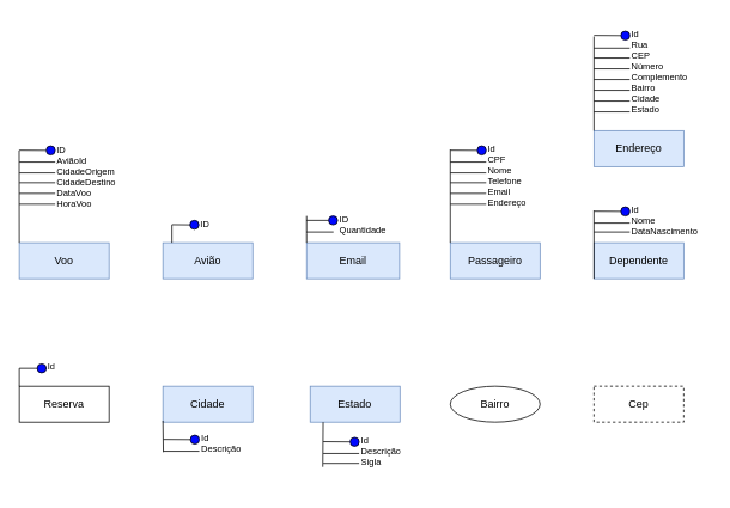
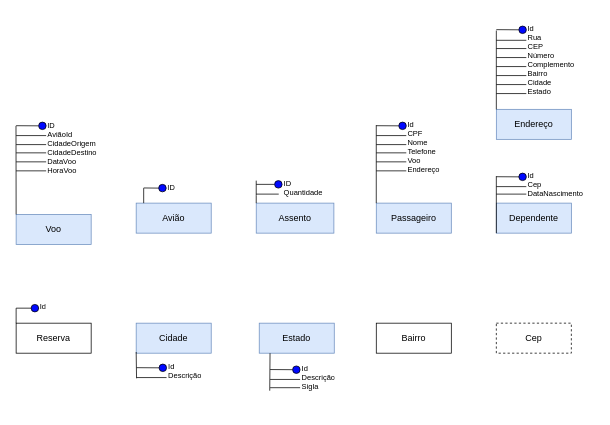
  <mxCell id="0" />
  <mxCell id="1" parent="0" />
  <mxCell id="2" value="&lt;span style=&quot;white-space: pre;&quot;&gt;Id&lt;br/&gt;Descrição&lt;br&gt;Sigla&lt;br&gt;&lt;/span&gt;" style="text;strokeColor=none;fillColor=none;html=1;whiteSpace=wrap;verticalAlign=middle;overflow=hidden;fontSize=10;align=left;horizontal=1;spacingTop=4;" vertex="1" parent="1"><mxGeometry x="399.5" y="455" width="90" height="89" as="geometry" /></mxCell>
  <mxCell id="3" value="ID&lt;br&gt;AviãoId&lt;br&gt;&lt;span style=&quot;white-space: pre;&quot;&gt;CidadeOrigem&lt;br&gt;CidadeDestino&lt;br&gt;DataVoo&lt;br&gt;HoraVoo&lt;br&gt;&lt;/span&gt;" style="text;strokeColor=none;fillColor=none;html=1;whiteSpace=wrap;verticalAlign=middle;overflow=hidden;fontSize=10;align=left;" vertex="1" parent="1"><mxGeometry x="61" y="151" width="80" height="89" as="geometry" /></mxCell>
- <mxCell id="4" value="Voo" style="whiteSpace=wrap;html=1;align=center;fillColor=#dae8fc;strokeColor=#6c8ebf;" parent="1" vertex="1"><mxGeometry x="21" y="270" width="100" height="40" as="geometry" /></mxCell>
- <mxCell id="5" value="Email" style="whiteSpace=wrap;html=1;align=center;fillStyle=solid;fillColor=#dae8fc;strokeColor=#6c8ebf;" parent="1" vertex="1"><mxGeometry x="341" y="270" width="103.5" height="40" as="geometry" /></mxCell>
+ <mxCell id="4" value="Voo" style="whiteSpace=wrap;html=1;align=center;fillColor=#dae8fc;strokeColor=#6c8ebf;" parent="1" vertex="1"><mxGeometry x="21" y="285" width="100" height="40" as="geometry" /></mxCell>
+ <mxCell id="5" value="Assento" style="whiteSpace=wrap;html=1;align=center;fillStyle=solid;fillColor=#dae8fc;strokeColor=#6c8ebf;" parent="1" vertex="1"><mxGeometry x="341" y="270" width="103.5" height="40" as="geometry" /></mxCell>
  <mxCell id="6" value="Avião" style="whiteSpace=wrap;html=1;align=center;fillColor=#dae8fc;strokeColor=#6c8ebf;" parent="1" vertex="1"><mxGeometry x="181" y="270" width="100" height="40" as="geometry" /></mxCell>
  <mxCell id="7" value="Passageiro" style="whiteSpace=wrap;html=1;align=center;fillColor=#dae8fc;strokeColor=#6c8ebf;" parent="1" vertex="1"><mxGeometry x="501" y="270" width="100" height="40" as="geometry" /></mxCell>
  <mxCell id="8" value="Dependente" style="whiteSpace=wrap;html=1;align=center;fillColor=#dae8fc;strokeColor=#6c8ebf;" parent="1" vertex="1"><mxGeometry x="661" y="270" width="100" height="40" as="geometry" /></mxCell>
  <mxCell id="9" value="Reserva" style="whiteSpace=wrap;html=1;align=center;" parent="1" vertex="1"><mxGeometry x="21" y="430" width="100" height="40" as="geometry" /></mxCell>
  <mxCell id="10" value="Cidade" style="whiteSpace=wrap;html=1;align=center;fillColor=#dae8fc;strokeColor=#6c8ebf;" parent="1" vertex="1"><mxGeometry x="181" y="430" width="100" height="40" as="geometry" /></mxCell>
  <mxCell id="11" value="Estado" style="whiteSpace=wrap;html=1;align=center;fillColor=#dae8fc;strokeColor=#6c8ebf;" parent="1" vertex="1"><mxGeometry x="345" y="430" width="100" height="40" as="geometry" /></mxCell>
- <mxCell id="12" value="Bairro" style="ellipse;whiteSpace=wrap;html=1;align=center;" parent="1" vertex="1"><mxGeometry x="501" y="430" width="100" height="40" as="geometry" /></mxCell>
+ <mxCell id="12" value="Bairro" style="whiteSpace=wrap;html=1;align=center;" parent="1" vertex="1"><mxGeometry x="501" y="430" width="100" height="40" as="geometry" /></mxCell>
  <mxCell id="13" value="Cep" style="whiteSpace=wrap;html=1;align=center;dashed=1;" parent="1" vertex="1"><mxGeometry x="661" y="430" width="100" height="40" as="geometry" /></mxCell>
  <mxCell id="14" value="" style="endArrow=none;html=1;rounded=0;exitX=0;exitY=0;exitDx=0;exitDy=0;" parent="1" edge="1" source="4"><mxGeometry width="50" height="50" relative="1" as="geometry"><mxPoint x="20.81" y="267" as="sourcePoint" /><mxPoint x="20.81" y="167" as="targetPoint" /></mxGeometry></mxCell>
  <mxCell id="15" value="" style="endArrow=none;html=1;rounded=0;startArrow=none;" edge="1" parent="1" source="22"><mxGeometry width="50" height="50" relative="1" as="geometry"><mxPoint x="21" y="166.8" as="sourcePoint" /><mxPoint x="61" y="166.8" as="targetPoint" /></mxGeometry></mxCell>
  <mxCell id="16" value="" style="endArrow=none;html=1;rounded=0;" edge="1" parent="1"><mxGeometry width="50" height="50" relative="1" as="geometry"><mxPoint x="21" y="180" as="sourcePoint" /><mxPoint x="61" y="180" as="targetPoint" /></mxGeometry></mxCell>
  <mxCell id="17" value="" style="endArrow=none;html=1;rounded=0;" edge="1" parent="1"><mxGeometry width="50" height="50" relative="1" as="geometry"><mxPoint x="21" y="192" as="sourcePoint" /><mxPoint x="61" y="192" as="targetPoint" /></mxGeometry></mxCell>
  <mxCell id="18" value="" style="endArrow=none;html=1;rounded=0;" edge="1" parent="1"><mxGeometry width="50" height="50" relative="1" as="geometry"><mxPoint x="21" y="215" as="sourcePoint" /><mxPoint x="61" y="215" as="targetPoint" /></mxGeometry></mxCell>
  <mxCell id="19" value="" style="endArrow=none;html=1;rounded=0;" edge="1" parent="1"><mxGeometry width="50" height="50" relative="1" as="geometry"><mxPoint x="21" y="203" as="sourcePoint" /><mxPoint x="61" y="203" as="targetPoint" /></mxGeometry></mxCell>
  <mxCell id="20" value="" style="endArrow=none;html=1;rounded=0;" edge="1" parent="1"><mxGeometry width="50" height="50" relative="1" as="geometry"><mxPoint x="21" y="227" as="sourcePoint" /><mxPoint x="61" y="227" as="targetPoint" /></mxGeometry></mxCell>
  <mxCell id="21" value="" style="endArrow=none;html=1;rounded=0;" edge="1" parent="1" target="22"><mxGeometry width="50" height="50" relative="1" as="geometry"><mxPoint x="21" y="166.8" as="sourcePoint" /><mxPoint x="61" y="166.8" as="targetPoint" /></mxGeometry></mxCell>
  <mxCell id="22" value="" style="ellipse;whiteSpace=wrap;html=1;aspect=fixed;fillStyle=solid;fillColor=#0008FF;" vertex="1" parent="1"><mxGeometry x="51" y="162" width="10" height="10" as="geometry" /></mxCell>
  <mxCell id="23" value="" style="endArrow=none;html=1;rounded=0;" edge="1" parent="1"><mxGeometry width="50" height="50" relative="1" as="geometry"><mxPoint x="191" y="249.8" as="sourcePoint" /><mxPoint x="221" y="250" as="targetPoint" /><Array as="points"><mxPoint x="211" y="250" /></Array></mxGeometry></mxCell>
  <mxCell id="24" value="" style="ellipse;whiteSpace=wrap;html=1;aspect=fixed;fillStyle=solid;fillColor=#0008FF;" vertex="1" parent="1"><mxGeometry x="211" y="245" width="10" height="10" as="geometry" /></mxCell>
  <mxCell id="25" value="" style="endArrow=none;html=1;rounded=0;" edge="1" parent="1"><mxGeometry width="50" height="50" relative="1" as="geometry"><mxPoint x="191" y="270" as="sourcePoint" /><mxPoint x="191" y="250" as="targetPoint" /></mxGeometry></mxCell>
  <mxCell id="26" value="ID&lt;span style=&quot;white-space: pre;&quot;&gt;&lt;br&gt;&lt;/span&gt;" style="text;strokeColor=none;fillColor=none;html=1;whiteSpace=wrap;verticalAlign=middle;overflow=hidden;fontSize=10;align=left;" vertex="1" parent="1"><mxGeometry x="220.5" y="204.5" width="80" height="89" as="geometry" /></mxCell>
  <mxCell id="27" value="ID&lt;br&gt;&lt;span style=&quot;white-space: pre;&quot;&gt;Quantidade&lt;br&gt;&lt;/span&gt;" style="text;strokeColor=none;fillColor=none;html=1;whiteSpace=wrap;verticalAlign=middle;overflow=hidden;fontSize=10;align=left;" vertex="1" parent="1"><mxGeometry x="375.5" y="205.5" width="80" height="89" as="geometry" /></mxCell>
  <mxCell id="28" value="" style="endArrow=none;html=1;rounded=0;" edge="1" parent="1"><mxGeometry width="50" height="50" relative="1" as="geometry"><mxPoint x="341" y="258" as="sourcePoint" /><mxPoint x="371" y="258" as="targetPoint" /></mxGeometry></mxCell>
  <mxCell id="29" value="" style="endArrow=none;html=1;rounded=0;startArrow=none;" edge="1" parent="1" source="74"><mxGeometry width="50" height="50" relative="1" as="geometry"><mxPoint x="341" y="245" as="sourcePoint" /><mxPoint x="376" y="245" as="targetPoint" /></mxGeometry></mxCell>
  <mxCell id="30" value="" style="endArrow=none;html=1;rounded=0;exitX=0;exitY=0;exitDx=0;exitDy=0;" edge="1" parent="1" source="5"><mxGeometry width="50" height="50" relative="1" as="geometry"><mxPoint x="344.5" y="270" as="sourcePoint" /><mxPoint x="341" y="240" as="targetPoint" /><Array as="points"><mxPoint x="341" y="260" /></Array></mxGeometry></mxCell>
  <mxCell id="31" value="" style="endArrow=none;html=1;rounded=0;startArrow=none;" edge="1" source="37" parent="1"><mxGeometry width="50" height="50" relative="1" as="geometry"><mxPoint x="501" y="166.8" as="sourcePoint" /><mxPoint x="541" y="166.8" as="targetPoint" /></mxGeometry></mxCell>
  <mxCell id="32" value="" style="endArrow=none;html=1;rounded=0;" edge="1" parent="1"><mxGeometry width="50" height="50" relative="1" as="geometry"><mxPoint x="501" y="180" as="sourcePoint" /><mxPoint x="541" y="180" as="targetPoint" /></mxGeometry></mxCell>
  <mxCell id="33" value="" style="endArrow=none;html=1;rounded=0;" edge="1" parent="1"><mxGeometry width="50" height="50" relative="1" as="geometry"><mxPoint x="501" y="192" as="sourcePoint" /><mxPoint x="541" y="192" as="targetPoint" /></mxGeometry></mxCell>
  <mxCell id="34" value="" style="endArrow=none;html=1;rounded=0;" edge="1" parent="1"><mxGeometry width="50" height="50" relative="1" as="geometry"><mxPoint x="501" y="215" as="sourcePoint" /><mxPoint x="541" y="215" as="targetPoint" /></mxGeometry></mxCell>
  <mxCell id="35" value="" style="endArrow=none;html=1;rounded=0;" edge="1" parent="1"><mxGeometry width="50" height="50" relative="1" as="geometry"><mxPoint x="501" y="203" as="sourcePoint" /><mxPoint x="541" y="203" as="targetPoint" /></mxGeometry></mxCell>
  <mxCell id="36" value="" style="endArrow=none;html=1;rounded=0;" edge="1" target="37" parent="1"><mxGeometry width="50" height="50" relative="1" as="geometry"><mxPoint x="501" y="166.8" as="sourcePoint" /><mxPoint x="541" y="166.8" as="targetPoint" /></mxGeometry></mxCell>
  <mxCell id="37" value="" style="ellipse;whiteSpace=wrap;html=1;aspect=fixed;fillStyle=solid;fillColor=#0008FF;" vertex="1" parent="1"><mxGeometry x="531" y="162" width="10" height="10" as="geometry" /></mxCell>
  <mxCell id="38" value="" style="endArrow=none;html=1;rounded=0;" edge="1" parent="1"><mxGeometry width="50" height="50" relative="1" as="geometry"><mxPoint x="501" y="270" as="sourcePoint" /><mxPoint x="501" y="166" as="targetPoint" /></mxGeometry></mxCell>
- <mxCell id="39" value="&lt;span style=&quot;white-space: pre;&quot;&gt;Id&lt;br/&gt;CPF&lt;/span&gt;&lt;br&gt;&lt;span style=&quot;white-space: pre;&quot;&gt;Nome&lt;/span&gt;&lt;br&gt;&lt;span style=&quot;white-space: pre;&quot;&gt;Telefone&lt;/span&gt;&lt;br&gt;&lt;span style=&quot;white-space: pre;&quot;&gt;Email&lt;/span&gt;&lt;br&gt;&lt;span style=&quot;white-space: pre;&quot;&gt;Endereço&lt;/span&gt;" style="text;strokeColor=none;fillColor=none;html=1;whiteSpace=wrap;verticalAlign=middle;overflow=hidden;fontSize=10;align=left;" vertex="1" parent="1"><mxGeometry x="541" y="150" width="90" height="89" as="geometry" /></mxCell>
+ <mxCell id="39" value="&lt;span style=&quot;white-space: pre;&quot;&gt;Id&lt;br/&gt;CPF&lt;/span&gt;&lt;br&gt;&lt;span style=&quot;white-space: pre;&quot;&gt;Nome&lt;/span&gt;&lt;br&gt;&lt;span style=&quot;white-space: pre;&quot;&gt;Telefone&lt;/span&gt;&lt;br&gt;&lt;span style=&quot;white-space: pre;&quot;&gt;Voo&lt;/span&gt;&lt;br&gt;&lt;span style=&quot;white-space: pre;&quot;&gt;Endereço&lt;/span&gt;" style="text;strokeColor=none;fillColor=none;html=1;whiteSpace=wrap;verticalAlign=middle;overflow=hidden;fontSize=10;align=left;" vertex="1" parent="1"><mxGeometry x="541" y="150" width="90" height="89" as="geometry" /></mxCell>
  <mxCell id="40" value="" style="endArrow=none;html=1;rounded=0;startArrow=none;" edge="1" source="43" parent="1"><mxGeometry width="50" height="50" relative="1" as="geometry"><mxPoint x="359.5" y="491.8" as="sourcePoint" /><mxPoint x="399.5" y="491.8" as="targetPoint" /></mxGeometry></mxCell>
  <mxCell id="41" value="" style="endArrow=none;html=1;rounded=0;" edge="1" parent="1"><mxGeometry width="50" height="50" relative="1" as="geometry"><mxPoint x="359.5" y="505" as="sourcePoint" /><mxPoint x="399.5" y="505" as="targetPoint" /><Array as="points" /></mxGeometry></mxCell>
  <mxCell id="42" value="" style="endArrow=none;html=1;rounded=0;" edge="1" target="43" parent="1"><mxGeometry width="50" height="50" relative="1" as="geometry"><mxPoint x="359.5" y="491.8" as="sourcePoint" /><mxPoint x="399.5" y="491.8" as="targetPoint" /></mxGeometry></mxCell>
  <mxCell id="43" value="" style="ellipse;whiteSpace=wrap;html=1;aspect=fixed;fillStyle=solid;fillColor=#0008FF;" vertex="1" parent="1"><mxGeometry x="389.5" y="487" width="10" height="10" as="geometry" /></mxCell>
  <mxCell id="44" value="" style="endArrow=none;html=1;rounded=0;entryX=0.144;entryY=1.025;entryDx=0;entryDy=0;entryPerimeter=0;" edge="1" parent="1"><mxGeometry width="50" height="50" relative="1" as="geometry"><mxPoint x="359" y="520" as="sourcePoint" /><mxPoint x="359.4" y="470" as="targetPoint" /></mxGeometry></mxCell>
  <mxCell id="45" value="Endereço" style="whiteSpace=wrap;html=1;align=center;fillColor=#dae8fc;strokeColor=#6c8ebf;" vertex="1" parent="1"><mxGeometry x="661" y="145" width="100" height="40" as="geometry" /></mxCell>
  <mxCell id="46" value="" style="endArrow=none;html=1;rounded=0;startArrow=none;" edge="1" source="52" parent="1"><mxGeometry width="50" height="50" relative="1" as="geometry"><mxPoint x="661" y="41.8" as="sourcePoint" /><mxPoint x="701" y="41.8" as="targetPoint" /></mxGeometry></mxCell>
  <mxCell id="47" value="" style="endArrow=none;html=1;rounded=0;" edge="1" parent="1"><mxGeometry width="50" height="50" relative="1" as="geometry"><mxPoint x="661" y="53" as="sourcePoint" /><mxPoint x="701" y="53" as="targetPoint" /></mxGeometry></mxCell>
  <mxCell id="48" value="" style="endArrow=none;html=1;rounded=0;" edge="1" parent="1"><mxGeometry width="50" height="50" relative="1" as="geometry"><mxPoint x="661" y="64" as="sourcePoint" /><mxPoint x="701" y="64" as="targetPoint" /></mxGeometry></mxCell>
  <mxCell id="49" value="" style="endArrow=none;html=1;rounded=0;" edge="1" parent="1"><mxGeometry width="50" height="50" relative="1" as="geometry"><mxPoint x="661" y="88" as="sourcePoint" /><mxPoint x="701" y="88" as="targetPoint" /></mxGeometry></mxCell>
  <mxCell id="50" value="" style="endArrow=none;html=1;rounded=0;" edge="1" parent="1"><mxGeometry width="50" height="50" relative="1" as="geometry"><mxPoint x="661" y="76" as="sourcePoint" /><mxPoint x="701" y="76" as="targetPoint" /></mxGeometry></mxCell>
  <mxCell id="51" value="" style="endArrow=none;html=1;rounded=0;" edge="1" parent="1"><mxGeometry width="50" height="50" relative="1" as="geometry"><mxPoint x="661" y="38.8" as="sourcePoint" /><mxPoint x="691" y="39" as="targetPoint" /></mxGeometry></mxCell>
  <mxCell id="52" value="" style="ellipse;whiteSpace=wrap;html=1;aspect=fixed;fillStyle=solid;fillColor=#0008FF;" vertex="1" parent="1"><mxGeometry x="691" y="34" width="10" height="10" as="geometry" /></mxCell>
  <mxCell id="53" value="" style="endArrow=none;html=1;rounded=0;" edge="1" parent="1"><mxGeometry width="50" height="50" relative="1" as="geometry"><mxPoint x="661" y="145" as="sourcePoint" /><mxPoint x="661" y="40" as="targetPoint" /></mxGeometry></mxCell>
  <mxCell id="54" value="&lt;span style=&quot;white-space: pre;&quot;&gt;Id&lt;br&gt;Rua&lt;br&gt;CEP&lt;br&gt;Número&lt;/span&gt;&lt;br&gt;&lt;span style=&quot;white-space: pre;&quot;&gt;Complemento&lt;/span&gt;&lt;br&gt;&lt;span style=&quot;white-space: pre;&quot;&gt;Bairro&lt;/span&gt;&lt;span style=&quot;white-space: pre;&quot;&gt;&lt;br&gt;Cidade&lt;br&gt;Estado&lt;br&gt;&lt;/span&gt;" style="text;strokeColor=none;fillColor=none;html=1;whiteSpace=wrap;verticalAlign=middle;overflow=hidden;fontSize=10;align=left;" vertex="1" parent="1"><mxGeometry x="701" y="20" width="90" height="118" as="geometry" /></mxCell>
  <mxCell id="55" value="" style="endArrow=none;html=1;rounded=0;" edge="1" parent="1"><mxGeometry width="50" height="50" relative="1" as="geometry"><mxPoint x="661" y="112" as="sourcePoint" /><mxPoint x="701" y="112" as="targetPoint" /></mxGeometry></mxCell>
  <mxCell id="56" value="" style="endArrow=none;html=1;rounded=0;" edge="1" parent="1"><mxGeometry width="50" height="50" relative="1" as="geometry"><mxPoint x="661" y="100" as="sourcePoint" /><mxPoint x="701" y="100" as="targetPoint" /></mxGeometry></mxCell>
- <mxCell id="57" value="Id&lt;br&gt;Nome&lt;br&gt;&lt;span style=&quot;white-space: pre;&quot;&gt;DataNascimento&lt;br&gt;&lt;/span&gt;" style="text;strokeColor=none;fillColor=none;html=1;whiteSpace=wrap;verticalAlign=middle;overflow=hidden;fontSize=10;align=left;" vertex="1" parent="1"><mxGeometry x="701" y="200.5" width="80" height="89" as="geometry" /></mxCell>
+ <mxCell id="57" value="Id&lt;br&gt;Cep&lt;br&gt;&lt;span style=&quot;white-space: pre;&quot;&gt;DataNascimento&lt;br&gt;&lt;/span&gt;" style="text;strokeColor=none;fillColor=none;html=1;whiteSpace=wrap;verticalAlign=middle;overflow=hidden;fontSize=10;align=left;" vertex="1" parent="1"><mxGeometry x="701" y="200.5" width="80" height="89" as="geometry" /></mxCell>
  <mxCell id="58" value="" style="endArrow=none;html=1;rounded=0;" edge="1" parent="1"><mxGeometry width="50" height="50" relative="1" as="geometry"><mxPoint x="661" y="234.8" as="sourcePoint" /><mxPoint x="691.5" y="235" as="targetPoint" /></mxGeometry></mxCell>
  <mxCell id="59" value="" style="endArrow=none;html=1;rounded=0;" edge="1" parent="1"><mxGeometry width="50" height="50" relative="1" as="geometry"><mxPoint x="661" y="248" as="sourcePoint" /><mxPoint x="701" y="248" as="targetPoint" /></mxGeometry></mxCell>
  <mxCell id="60" value="" style="endArrow=none;html=1;rounded=0;" edge="1" parent="1"><mxGeometry width="50" height="50" relative="1" as="geometry"><mxPoint x="661" y="310" as="sourcePoint" /><mxPoint x="661" y="234" as="targetPoint" /></mxGeometry></mxCell>
  <mxCell id="61" value="" style="ellipse;whiteSpace=wrap;html=1;aspect=fixed;fillStyle=solid;fillColor=#0008FF;" vertex="1" parent="1"><mxGeometry x="691" y="230" width="10" height="10" as="geometry" /></mxCell>
  <mxCell id="62" value="" style="endArrow=none;html=1;rounded=0;startArrow=none;" edge="1" source="65" parent="1"><mxGeometry width="50" height="50" relative="1" as="geometry"><mxPoint x="181.5" y="489.3" as="sourcePoint" /><mxPoint x="221.5" y="489.3" as="targetPoint" /></mxGeometry></mxCell>
  <mxCell id="63" value="" style="endArrow=none;html=1;rounded=0;" edge="1" parent="1"><mxGeometry width="50" height="50" relative="1" as="geometry"><mxPoint x="181.5" y="502.5" as="sourcePoint" /><mxPoint x="221.5" y="502.5" as="targetPoint" /><Array as="points" /></mxGeometry></mxCell>
  <mxCell id="64" value="" style="endArrow=none;html=1;rounded=0;" edge="1" target="65" parent="1"><mxGeometry width="50" height="50" relative="1" as="geometry"><mxPoint x="181.5" y="489.3" as="sourcePoint" /><mxPoint x="221.5" y="489.3" as="targetPoint" /></mxGeometry></mxCell>
  <mxCell id="65" value="" style="ellipse;whiteSpace=wrap;html=1;aspect=fixed;fillStyle=solid;fillColor=#0008FF;" vertex="1" parent="1"><mxGeometry x="211.5" y="484.5" width="10" height="10" as="geometry" /></mxCell>
  <mxCell id="66" value="&lt;span style=&quot;white-space: pre;&quot;&gt;Id&lt;br/&gt;Descrição&lt;br&gt;&lt;/span&gt;" style="text;strokeColor=none;fillColor=none;html=1;whiteSpace=wrap;verticalAlign=middle;overflow=hidden;fontSize=10;align=left;horizontal=1;spacingTop=4;" vertex="1" parent="1"><mxGeometry x="221.5" y="447.5" width="90" height="89" as="geometry" /></mxCell>
  <mxCell id="67" value="" style="endArrow=none;html=1;rounded=0;entryX=0.144;entryY=1.025;entryDx=0;entryDy=0;entryPerimeter=0;" edge="1" parent="1"><mxGeometry width="50" height="50" relative="1" as="geometry"><mxPoint x="181.5" y="503.5" as="sourcePoint" /><mxPoint x="181" y="468.5" as="targetPoint" /></mxGeometry></mxCell>
  <mxCell id="68" value="" style="endArrow=none;html=1;rounded=0;startArrow=none;" edge="1" parent="1" source="71"><mxGeometry width="50" height="50" relative="1" as="geometry"><mxPoint x="21" y="410" as="sourcePoint" /><mxPoint x="51" y="410.2" as="targetPoint" /><Array as="points"><mxPoint x="41" y="410.2" /></Array></mxGeometry></mxCell>
  <mxCell id="69" value="" style="endArrow=none;html=1;rounded=0;" edge="1" parent="1"><mxGeometry width="50" height="50" relative="1" as="geometry"><mxPoint x="21" y="430" as="sourcePoint" /><mxPoint x="21" y="410" as="targetPoint" /></mxGeometry></mxCell>
  <mxCell id="70" value="" style="endArrow=none;html=1;rounded=0;" edge="1" parent="1" target="71"><mxGeometry width="50" height="50" relative="1" as="geometry"><mxPoint x="21" y="410" as="sourcePoint" /><mxPoint x="51" y="410.2" as="targetPoint" /><Array as="points" /></mxGeometry></mxCell>
  <mxCell id="71" value="" style="ellipse;whiteSpace=wrap;html=1;aspect=fixed;fillStyle=solid;fillColor=#0008FF;" vertex="1" parent="1"><mxGeometry x="41" y="405" width="10" height="10" as="geometry" /></mxCell>
  <mxCell id="72" value="&lt;span style=&quot;white-space: pre;&quot;&gt;Id&lt;br&gt;&lt;/span&gt;" style="text;strokeColor=none;fillColor=none;html=1;whiteSpace=wrap;verticalAlign=middle;overflow=hidden;fontSize=10;align=left;horizontal=1;spacingTop=4;" vertex="1" parent="1"><mxGeometry x="51" y="361.5" width="90" height="89" as="geometry" /></mxCell>
  <mxCell id="73" value="" style="endArrow=none;html=1;rounded=0;" edge="1" parent="1" target="74"><mxGeometry width="50" height="50" relative="1" as="geometry"><mxPoint x="341" y="245" as="sourcePoint" /><mxPoint x="376" y="245" as="targetPoint" /></mxGeometry></mxCell>
  <mxCell id="74" value="" style="ellipse;whiteSpace=wrap;html=1;aspect=fixed;fillStyle=solid;fillColor=#0008FF;" vertex="1" parent="1"><mxGeometry x="365.5" y="240" width="10" height="10" as="geometry" /></mxCell>
  <mxCell id="75" value="" style="endArrow=none;html=1;rounded=0;" edge="1" parent="1"><mxGeometry width="50" height="50" relative="1" as="geometry"><mxPoint x="661" y="124" as="sourcePoint" /><mxPoint x="701" y="124" as="targetPoint" /></mxGeometry></mxCell>
  <mxCell id="76" value="" style="endArrow=none;html=1;rounded=0;" edge="1" parent="1"><mxGeometry width="50" height="50" relative="1" as="geometry"><mxPoint x="501" y="227" as="sourcePoint" /><mxPoint x="541" y="227" as="targetPoint" /></mxGeometry></mxCell>
  <mxCell id="77" value="" style="endArrow=none;html=1;rounded=0;" edge="1" parent="1"><mxGeometry width="50" height="50" relative="1" as="geometry"><mxPoint x="661" y="258" as="sourcePoint" /><mxPoint x="701" y="258" as="targetPoint" /></mxGeometry></mxCell>
  <mxCell id="78" value="" style="endArrow=none;html=1;rounded=0;" edge="1" parent="1"><mxGeometry width="50" height="50" relative="1" as="geometry"><mxPoint x="359.5" y="516" as="sourcePoint" /><mxPoint x="399.5" y="516" as="targetPoint" /><Array as="points" /></mxGeometry></mxCell>
